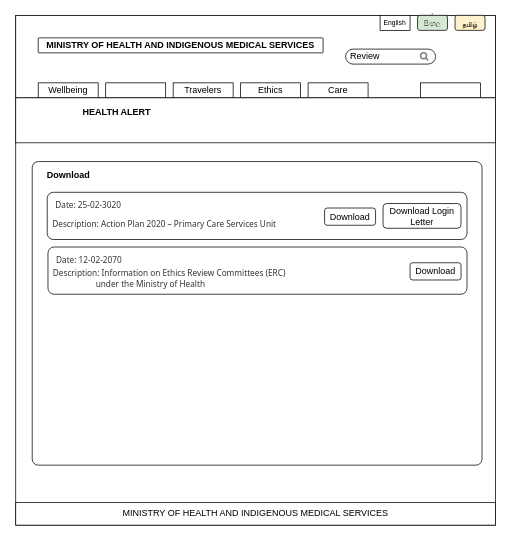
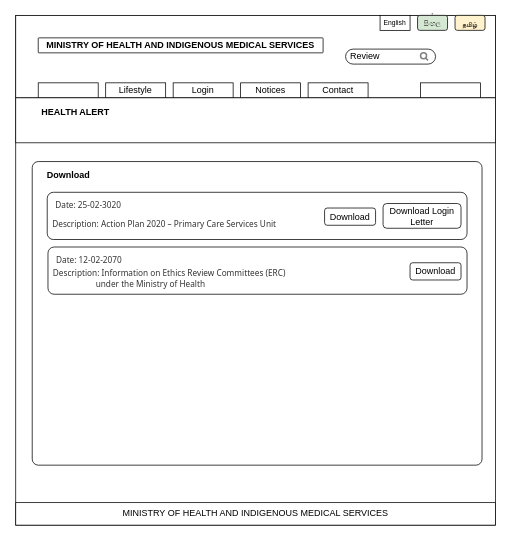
  <mxCell id="0" />
  <mxCell id="1" parent="0" />
  <mxCell id="2" value="" style="rounded=0;whiteSpace=wrap;html=1;strokeColor=#000000;fontColor=#000000;" vertex="1" parent="1"><mxGeometry x="20" y="20" width="640" height="680" as="geometry" /></mxCell>
  <mxCell id="3" value="" style="rounded=0;whiteSpace=wrap;html=1;" vertex="1" parent="1"><mxGeometry x="20" y="20" width="640" height="110" as="geometry" /></mxCell>
  <mxCell id="4" value="" style="rounded=1;whiteSpace=wrap;html=1;arcSize=5;" vertex="1" parent="1"><mxGeometry x="50" y="50" width="380" height="20" as="geometry" /></mxCell>
  <mxCell id="5" value="&lt;b&gt;MINISTRY OF HEALTH AND INDIGENOUS MEDICAL SERVICES&lt;/b&gt;" style="text;html=1;strokeColor=none;fillColor=none;align=center;verticalAlign=middle;whiteSpace=wrap;rounded=0;" vertex="1" parent="1"><mxGeometry x="50" y="50" width="380" height="20" as="geometry" /></mxCell>
  <mxCell id="6" value="" style="rounded=0;whiteSpace=wrap;html=1;" vertex="1" parent="1"><mxGeometry x="50" y="110" width="80" height="20" as="geometry" /></mxCell>
- <mxCell id="7" value="Wellbeing" style="text;html=1;strokeColor=none;fillColor=none;align=center;verticalAlign=middle;whiteSpace=wrap;rounded=0;" vertex="1" parent="1"><mxGeometry x="70" y="110" width="40" height="20" as="geometry" /></mxCell>
  <mxCell id="8" value="" style="rounded=0;whiteSpace=wrap;html=1;" vertex="1" parent="1"><mxGeometry x="140" y="110" width="80" height="20" as="geometry" /></mxCell>
+ <mxCell id="9" value="Lifestyle" style="text;html=1;strokeColor=none;fillColor=none;align=center;verticalAlign=middle;whiteSpace=wrap;rounded=0;" vertex="1" parent="1"><mxGeometry x="160" y="110" width="40" height="20" as="geometry" /></mxCell>
  <mxCell id="10" value="" style="rounded=0;whiteSpace=wrap;html=1;" vertex="1" parent="1"><mxGeometry x="230" y="110" width="80" height="20" as="geometry" /></mxCell>
- <mxCell id="11" value="Travelers" style="text;html=1;strokeColor=none;fillColor=none;align=center;verticalAlign=middle;whiteSpace=wrap;rounded=0;" vertex="1" parent="1"><mxGeometry x="250" y="110" width="40" height="20" as="geometry" /></mxCell>
+ <mxCell id="11" value="Login" style="text;html=1;strokeColor=none;fillColor=none;align=center;verticalAlign=middle;whiteSpace=wrap;rounded=0;" vertex="1" parent="1"><mxGeometry x="250" y="110" width="40" height="20" as="geometry" /></mxCell>
  <mxCell id="12" value="" style="rounded=0;whiteSpace=wrap;html=1;" vertex="1" parent="1"><mxGeometry x="320" y="110" width="80" height="20" as="geometry" /></mxCell>
- <mxCell id="13" value="Ethics" style="text;html=1;strokeColor=none;fillColor=none;align=center;verticalAlign=middle;whiteSpace=wrap;rounded=0;" vertex="1" parent="1"><mxGeometry x="340" y="110" width="40" height="20" as="geometry" /></mxCell>
+ <mxCell id="13" value="Notices" style="text;html=1;strokeColor=none;fillColor=none;align=center;verticalAlign=middle;whiteSpace=wrap;rounded=0;" vertex="1" parent="1"><mxGeometry x="340" y="110" width="40" height="20" as="geometry" /></mxCell>
  <mxCell id="14" value="" style="rounded=0;whiteSpace=wrap;html=1;" vertex="1" parent="1"><mxGeometry x="410" y="110" width="80" height="20" as="geometry" /></mxCell>
- <mxCell id="15" value="Care" style="text;html=1;strokeColor=none;fillColor=none;align=center;verticalAlign=middle;whiteSpace=wrap;rounded=0;" vertex="1" parent="1"><mxGeometry x="430" y="110" width="40" height="20" as="geometry" /></mxCell>
+ <mxCell id="15" value="Contact" style="text;html=1;strokeColor=none;fillColor=none;align=center;verticalAlign=middle;whiteSpace=wrap;rounded=0;" vertex="1" parent="1"><mxGeometry x="430" y="110" width="40" height="20" as="geometry" /></mxCell>
  <mxCell id="16" value="" style="rounded=0;whiteSpace=wrap;html=1;" vertex="1" parent="1"><mxGeometry x="560" y="110" width="80" height="20" as="geometry" /></mxCell>
  <mxCell id="17" value="" style="rounded=1;whiteSpace=wrap;html=1;arcSize=50;" vertex="1" parent="1"><mxGeometry x="460" y="65" width="120" height="20" as="geometry" /></mxCell>
  <mxCell id="18" value="" style="html=1;verticalLabelPosition=bottom;align=center;labelBackgroundColor=#ffffff;verticalAlign=top;strokeWidth=2;strokeColor=#808080;shadow=0;dashed=0;shape=mxgraph.ios7.icons.looking_glass;glass=0;comic=0;" vertex="1" parent="1"><mxGeometry x="560" y="70" width="10" height="10" as="geometry" /></mxCell>
  <mxCell id="19" value="Review" style="text;html=1;strokeColor=none;fillColor=none;align=center;verticalAlign=middle;whiteSpace=wrap;rounded=0;shadow=0;glass=0;comic=0;" vertex="1" parent="1"><mxGeometry x="466" y="65" width="40" height="20" as="geometry" /></mxCell>
  <mxCell id="20" value="English" style="whiteSpace=wrap;html=1;shadow=0;glass=0;comic=0;strokeColor=#000000;fontSize=9;fontColor=#000000;rounded=0;" vertex="1" parent="1"><mxGeometry x="506" y="20" width="40" height="20" as="geometry" /></mxCell>
  <mxCell id="21" value="'&lt;br style=&quot;white-space: normal; font-size: 9px;&quot;&gt;&lt;span style=&quot;font-family: arial, sans-serif; text-align: left; white-space: pre-wrap; font-size: 9px;&quot;&gt;සිංහල&lt;/span&gt;" style="rounded=1;whiteSpace=wrap;html=1;shadow=0;glass=0;comic=0;strokeColor=#000000;perimeterSpacing=0;strokeWidth=1;verticalAlign=bottom;fontSize=9;fontColor=#000000;fillColor=#d5e8d4;" vertex="1" parent="1"><mxGeometry x="556" y="20" width="40" height="20" as="geometry" /></mxCell>
  <mxCell id="22" value="&lt;br style=&quot;font-size: 9px;&quot;&gt;&lt;span style=&quot;font-family: arial, sans-serif; text-align: left; white-space: pre-wrap; font-size: 9px;&quot;&gt;தமிழ்&lt;/span&gt;" style="rounded=1;whiteSpace=wrap;html=1;shadow=0;glass=0;comic=0;strokeColor=#000000;perimeterSpacing=0;strokeWidth=1;verticalAlign=bottom;fontSize=9;spacing=1;fontColor=#000000;fillColor=#fff2cc;" vertex="1" parent="1"><mxGeometry x="606" y="20" width="40" height="20" as="geometry" /></mxCell>
  <mxCell id="23" value="" style="rounded=0;whiteSpace=wrap;html=1;strokeColor=#000000;fontColor=#000000;" vertex="1" parent="1"><mxGeometry x="20" y="670" width="640" height="30" as="geometry" /></mxCell>
  <mxCell id="24" value="&lt;div&gt;MINISTRY OF HEALTH AND INDIGENOUS MEDICAL SERVICES&lt;/div&gt;&lt;div&gt;&lt;br&gt;&lt;/div&gt;" style="text;html=1;strokeColor=none;fillColor=none;align=center;verticalAlign=middle;whiteSpace=wrap;rounded=0;fontColor=#000000;" vertex="1" parent="1"><mxGeometry x="145" y="681" width="390" height="20" as="geometry" /></mxCell>
  <mxCell id="25" value="" style="rounded=1;whiteSpace=wrap;html=1;strokeColor=#000000;fontColor=#000000;arcSize=2;" vertex="1" parent="1"><mxGeometry x="42" y="215" width="600" height="405" as="geometry" /></mxCell>
  <mxCell id="26" value="&lt;b&gt;Download&lt;/b&gt;" style="text;html=1;strokeColor=none;fillColor=none;align=center;verticalAlign=middle;whiteSpace=wrap;rounded=0;fontColor=#000000;" vertex="1" parent="1"><mxGeometry x="27.5" y="223" width="125" height="20" as="geometry" /></mxCell>
  <mxCell id="27" value="" style="rounded=0;whiteSpace=wrap;html=1;strokeColor=#000000;fontColor=#000000;" vertex="1" parent="1"><mxGeometry x="20" y="130" width="640" height="60" as="geometry" /></mxCell>
- <mxCell id="28" value="&lt;b&gt;HEALTH ALERT&lt;/b&gt;" style="text;html=1;strokeColor=none;fillColor=none;align=center;verticalAlign=middle;whiteSpace=wrap;rounded=0;fontColor=#000000;" vertex="1" parent="1"><mxGeometry x="95" y="140" width="120" height="20" as="geometry" /></mxCell>
+ <mxCell id="28" value="&lt;b&gt;HEALTH ALERT&lt;/b&gt;" style="text;html=1;strokeColor=none;fillColor=none;align=center;verticalAlign=middle;whiteSpace=wrap;rounded=0;fontColor=#000000;" vertex="1" parent="1"><mxGeometry x="40" y="140" width="120" height="20" as="geometry" /></mxCell>
  <mxCell id="29" value="" style="rounded=1;whiteSpace=wrap;html=1;strokeColor=#000000;fontColor=#000000;arcSize=13;" vertex="1" parent="1"><mxGeometry x="62" y="256" width="560" height="63" as="geometry" /></mxCell>
  <mxCell id="30" value="Download" style="rounded=1;whiteSpace=wrap;html=1;strokeColor=#000000;fontColor=#000000;" vertex="1" parent="1"><mxGeometry x="432" y="277" width="68" height="23" as="geometry" /></mxCell>
  <mxCell id="31" value="&lt;span style=&quot;background-color: rgb(255 , 255 , 255)&quot;&gt;&lt;font color=&quot;#333333&quot; face=&quot;noto sans, sans-serif&quot;&gt;&lt;span style=&quot;font-size: 11px&quot;&gt;Date:&amp;nbsp;&lt;/span&gt;&lt;/font&gt;&lt;span style=&quot;color: rgb(51 , 51 , 51) ; font-family: &amp;#34;noto sans&amp;#34; , sans-serif ; font-size: 11px&quot;&gt;25-02-3020&lt;/span&gt;&lt;/span&gt;" style="text;html=1;strokeColor=none;fillColor=none;align=center;verticalAlign=middle;whiteSpace=wrap;rounded=0;fontColor=#000000;" vertex="1" parent="1"><mxGeometry x="55" y="264" width="124" height="19" as="geometry" /></mxCell>
  <mxCell id="32" value="&lt;span style=&quot;background-color: rgb(255 , 255 , 255)&quot;&gt;&lt;font color=&quot;#333333&quot; face=&quot;noto sans, sans-serif&quot;&gt;&lt;span style=&quot;font-size: 11px&quot;&gt;Description:&amp;nbsp;&lt;/span&gt;&lt;/font&gt;&lt;span style=&quot;color: rgb(51 , 51 , 51) ; font-family: &amp;#34;noto sans&amp;#34; , sans-serif ; font-size: 11px&quot;&gt;Action Plan 2020 – Primary Care Services Unit&lt;/span&gt;&lt;/span&gt;" style="text;html=1;strokeColor=none;fillColor=none;align=center;verticalAlign=middle;whiteSpace=wrap;rounded=0;fontColor=#000000;" vertex="1" parent="1"><mxGeometry x="34" y="289.5" width="369" height="19" as="geometry" /></mxCell>
  <mxCell id="33" value="Download Login Letter" style="rounded=1;whiteSpace=wrap;html=1;strokeColor=#000000;fontColor=#000000;" vertex="1" parent="1"><mxGeometry x="510" y="271" width="104" height="33" as="geometry" /></mxCell>
  <mxCell id="34" value="" style="rounded=1;whiteSpace=wrap;html=1;strokeColor=#000000;fontColor=#000000;arcSize=13;" vertex="1" parent="1"><mxGeometry x="63" y="329" width="559" height="63" as="geometry" /></mxCell>
  <mxCell id="35" value="Download" style="rounded=1;whiteSpace=wrap;html=1;strokeColor=#000000;fontColor=#000000;" vertex="1" parent="1"><mxGeometry x="546" y="350" width="68" height="23" as="geometry" /></mxCell>
  <mxCell id="36" value="&lt;span style=&quot;background-color: rgb(255 , 255 , 255)&quot;&gt;&lt;font color=&quot;#333333&quot; face=&quot;noto sans, sans-serif&quot;&gt;&lt;span style=&quot;font-size: 11px&quot;&gt;Date:&amp;nbsp;&lt;/span&gt;&lt;/font&gt;&lt;span style=&quot;color: rgb(51 , 51 , 51) ; font-family: &amp;#34;noto sans&amp;#34; , sans-serif ; font-size: 11px&quot;&gt;12-02-2070&lt;/span&gt;&lt;/span&gt;" style="text;html=1;strokeColor=none;fillColor=none;align=center;verticalAlign=middle;whiteSpace=wrap;rounded=0;fontColor=#000000;" vertex="1" parent="1"><mxGeometry x="56" y="337" width="124" height="19" as="geometry" /></mxCell>
  <mxCell id="37" value="&lt;div style=&quot;text-align: justify&quot;&gt;&lt;font color=&quot;#333333&quot; face=&quot;noto sans, sans-serif&quot;&gt;&lt;span style=&quot;font-size: 11px&quot;&gt;Description:&amp;nbsp;&lt;/span&gt;&lt;/font&gt;&lt;span style=&quot;color: rgb(51 , 51 , 51) ; font-family: &amp;#34;noto sans&amp;#34; , sans-serif ; font-size: 11px&quot;&gt;Information on Ethics Review Committees (ERC)&amp;nbsp;&lt;/span&gt;&lt;/div&gt;&lt;span style=&quot;background-color: rgb(255 , 255 , 255)&quot;&gt;&lt;div style=&quot;text-align: justify&quot;&gt;&lt;span style=&quot;color: rgb(51 , 51 , 51) ; font-family: &amp;#34;noto sans&amp;#34; , sans-serif ; font-size: 11px&quot;&gt;&amp;nbsp; &amp;nbsp; &amp;nbsp; &amp;nbsp; &amp;nbsp; &amp;nbsp; &amp;nbsp; &amp;nbsp; &amp;nbsp; &amp;nbsp; under the Ministry of Health&lt;/span&gt;&lt;/div&gt;&lt;/span&gt;" style="text;html=1;strokeColor=none;fillColor=none;align=center;verticalAlign=middle;whiteSpace=wrap;rounded=0;fontColor=#000000;" vertex="1" parent="1"><mxGeometry x="38" y="361.5" width="377" height="19" as="geometry" /></mxCell>
